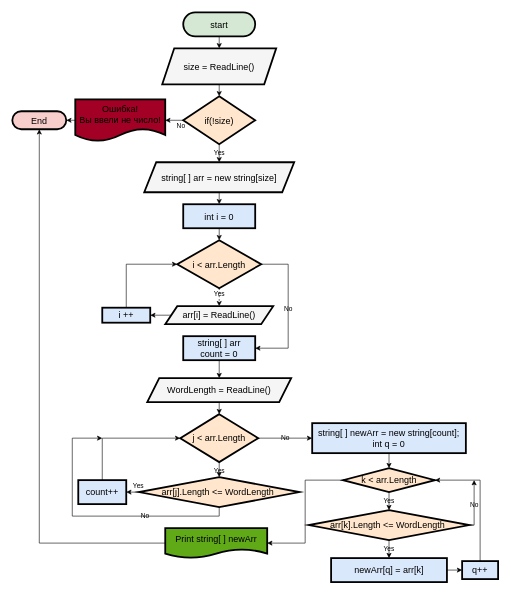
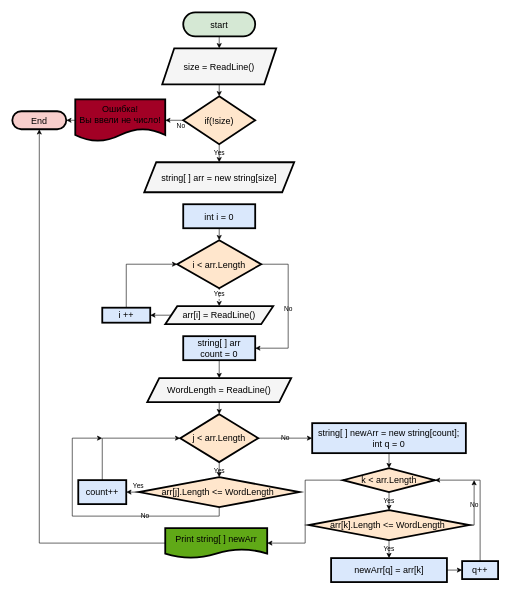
  <mxCell id="0" />
  <mxCell id="1" parent="0" />
  <mxCell id="2" style="edgeStyle=orthogonalEdgeStyle;rounded=0;orthogonalLoop=1;jettySize=auto;html=1;exitX=0.5;exitY=1;exitDx=0;exitDy=0;entryX=0.5;entryY=0;entryDx=0;entryDy=0;fontSize=15;labelBackgroundColor=none;strokeColor=#000000;fontColor=#000000;" parent="1" source="3" target="5" edge="1"><mxGeometry relative="1" as="geometry" /></mxCell>
  <mxCell id="3" value="start" style="rounded=1;whiteSpace=wrap;html=1;arcSize=50;fontSize=15;fillColor=#d5e8d4;strokeColor=#000000;strokeWidth=3;labelBackgroundColor=none;fontColor=#000000;" parent="1" vertex="1"><mxGeometry x="305" y="20" width="120" height="40" as="geometry" /></mxCell>
  <mxCell id="4" style="edgeStyle=orthogonalEdgeStyle;rounded=0;orthogonalLoop=1;jettySize=auto;html=1;exitX=0.5;exitY=1;exitDx=0;exitDy=0;entryX=0.5;entryY=0;entryDx=0;entryDy=0;fontSize=15;labelBackgroundColor=none;strokeColor=#000000;fontColor=#000000;" parent="1" source="5" target="8" edge="1"><mxGeometry relative="1" as="geometry" /></mxCell>
  <mxCell id="5" value="size = ReadLine()" style="shape=parallelogram;perimeter=parallelogramPerimeter;whiteSpace=wrap;html=1;fixedSize=1;fontSize=15;fillColor=#f5f5f5;fontColor=#000000;strokeColor=#000000;strokeWidth=3;labelBackgroundColor=none;" parent="1" vertex="1"><mxGeometry x="270" y="80" width="190" height="60" as="geometry" /></mxCell>
  <mxCell id="6" value="No" style="edgeStyle=orthogonalEdgeStyle;rounded=0;orthogonalLoop=1;jettySize=auto;html=1;exitX=0;exitY=0.5;exitDx=0;exitDy=0;entryX=1;entryY=0.5;entryDx=0;entryDy=0;fontSize=11;labelBackgroundColor=none;strokeColor=#000000;fontColor=#000000;" parent="1" source="8" target="10" edge="1"><mxGeometry x="-0.714" y="10" relative="1" as="geometry"><mxPoint as="offset" /></mxGeometry></mxCell>
  <mxCell id="7" value="Yes" style="edgeStyle=orthogonalEdgeStyle;rounded=0;orthogonalLoop=1;jettySize=auto;html=1;exitX=0.5;exitY=1;exitDx=0;exitDy=0;entryX=0.5;entryY=0;entryDx=0;entryDy=0;fontSize=11;labelBackgroundColor=none;strokeColor=#000000;fontColor=#000000;" parent="1" source="8" target="13" edge="1"><mxGeometry relative="1" as="geometry" /></mxCell>
  <mxCell id="8" value="if(!size)" style="rhombus;whiteSpace=wrap;html=1;fontSize=15;fillColor=#ffe6cc;strokeColor=#000000;strokeWidth=3;labelBackgroundColor=none;fontColor=#000000;" parent="1" vertex="1"><mxGeometry x="305" y="160" width="120" height="80" as="geometry" /></mxCell>
  <mxCell id="9" style="edgeStyle=orthogonalEdgeStyle;rounded=0;orthogonalLoop=1;jettySize=auto;html=1;exitX=0;exitY=0.5;exitDx=0;exitDy=0;entryX=1;entryY=0.5;entryDx=0;entryDy=0;fontSize=15;labelBackgroundColor=none;strokeColor=#000000;fontColor=#000000;" parent="1" source="10" target="11" edge="1"><mxGeometry relative="1" as="geometry" /></mxCell>
  <mxCell id="10" value="Ошибка!&lt;br&gt;Вы ввели не число!" style="shape=document;whiteSpace=wrap;html=1;boundedLbl=1;fontSize=15;fillColor=#a20025;fontColor=#000000;strokeColor=#000000;strokeWidth=3;labelBackgroundColor=none;" parent="1" vertex="1"><mxGeometry x="125" y="165" width="150" height="70" as="geometry" /></mxCell>
  <mxCell id="11" value="End" style="rounded=1;whiteSpace=wrap;html=1;fontSize=15;arcSize=50;fillColor=#f8cecc;strokeColor=#000000;strokeWidth=3;labelBackgroundColor=none;fontColor=#000000;" parent="1" vertex="1"><mxGeometry x="20" y="185" width="90" height="30" as="geometry" /></mxCell>
- <mxCell id="12" style="edgeStyle=orthogonalEdgeStyle;rounded=0;orthogonalLoop=1;jettySize=auto;html=1;exitX=0.5;exitY=1;exitDx=0;exitDy=0;entryX=0.5;entryY=0;entryDx=0;entryDy=0;fontSize=15;labelBackgroundColor=none;strokeColor=#000000;fontColor=#000000;" parent="1" source="13" target="15" edge="1"><mxGeometry relative="1" as="geometry" /></mxCell>
  <mxCell id="13" value="string[ ] arr = new string[size]" style="shape=parallelogram;perimeter=parallelogramPerimeter;whiteSpace=wrap;html=1;fixedSize=1;fontSize=15;fillColor=#f5f5f5;fontColor=#000000;strokeColor=#000000;strokeWidth=3;labelBackgroundColor=none;" parent="1" vertex="1"><mxGeometry x="240" y="270" width="250" height="50" as="geometry" /></mxCell>
  <mxCell id="14" style="edgeStyle=orthogonalEdgeStyle;rounded=0;orthogonalLoop=1;jettySize=auto;html=1;exitX=0.5;exitY=1;exitDx=0;exitDy=0;entryX=0.5;entryY=0;entryDx=0;entryDy=0;fontSize=15;labelBackgroundColor=none;strokeColor=#000000;fontColor=#000000;" parent="1" source="15" target="18" edge="1"><mxGeometry relative="1" as="geometry" /></mxCell>
  <mxCell id="15" value="int i = 0" style="rounded=0;whiteSpace=wrap;html=1;fontSize=15;fillColor=#dae8fc;strokeColor=#000000;strokeWidth=3;labelBackgroundColor=none;fontColor=#000000;" parent="1" vertex="1"><mxGeometry x="305" y="340" width="120" height="40" as="geometry" /></mxCell>
  <mxCell id="16" value="Yes" style="edgeStyle=orthogonalEdgeStyle;rounded=0;orthogonalLoop=1;jettySize=auto;html=1;exitX=0.5;exitY=1;exitDx=0;exitDy=0;entryX=0.5;entryY=0;entryDx=0;entryDy=0;fontSize=11;labelBackgroundColor=none;strokeColor=#000000;fontColor=#000000;dashed=1;" parent="1" source="18" target="48" edge="1"><mxGeometry x="-0.429" relative="1" as="geometry"><mxPoint x="365" y="510" as="targetPoint" /><mxPoint as="offset" /></mxGeometry></mxCell>
  <mxCell id="17" value="No" style="edgeStyle=orthogonalEdgeStyle;rounded=0;orthogonalLoop=1;jettySize=auto;html=1;exitX=1;exitY=0.5;exitDx=0;exitDy=0;entryX=1;entryY=0.5;entryDx=0;entryDy=0;fontSize=11;labelBackgroundColor=none;strokeColor=#000000;fontColor=#000000;" parent="1" source="18" target="23" edge="1"><mxGeometry relative="1" as="geometry"><mxPoint x="520" y="490" as="targetPoint" /><Array as="points"><mxPoint x="480" y="440" /><mxPoint x="480" y="580" /></Array></mxGeometry></mxCell>
  <mxCell id="18" value="i &amp;lt; arr.Length" style="rhombus;whiteSpace=wrap;html=1;fontSize=15;fillColor=#ffe6cc;strokeColor=#000000;strokeWidth=3;labelBackgroundColor=none;fontColor=#000000;" parent="1" vertex="1"><mxGeometry x="295" y="400" width="140" height="80" as="geometry" /></mxCell>
  <mxCell id="19" style="edgeStyle=orthogonalEdgeStyle;rounded=0;orthogonalLoop=1;jettySize=auto;html=1;exitX=0;exitY=0.5;exitDx=0;exitDy=0;entryX=1;entryY=0.5;entryDx=0;entryDy=0;fontSize=15;labelBackgroundColor=none;strokeColor=#000000;fontColor=#000000;" parent="1" source="48" target="21" edge="1"><mxGeometry relative="1" as="geometry"><mxPoint x="285" y="530" as="sourcePoint" /></mxGeometry></mxCell>
  <mxCell id="20" style="edgeStyle=orthogonalEdgeStyle;rounded=0;orthogonalLoop=1;jettySize=auto;html=1;exitX=0.5;exitY=0;exitDx=0;exitDy=0;entryX=0;entryY=0.5;entryDx=0;entryDy=0;fontSize=15;labelBackgroundColor=none;strokeColor=#000000;fontColor=#000000;" parent="1" source="21" target="18" edge="1"><mxGeometry relative="1" as="geometry" /></mxCell>
  <mxCell id="21" value="i ++" style="rounded=0;whiteSpace=wrap;html=1;fontSize=15;fillColor=#dae8fc;strokeColor=#000000;strokeWidth=3;labelBackgroundColor=none;fontColor=#000000;" parent="1" vertex="1"><mxGeometry x="170" y="512.5" width="80" height="25" as="geometry" /></mxCell>
  <mxCell id="22" style="edgeStyle=orthogonalEdgeStyle;rounded=0;orthogonalLoop=1;jettySize=auto;html=1;exitX=0.5;exitY=1;exitDx=0;exitDy=0;entryX=0.5;entryY=0;entryDx=0;entryDy=0;fontSize=15;labelBackgroundColor=none;strokeColor=#000000;fontColor=#000000;" parent="1" source="23" target="31" edge="1"><mxGeometry relative="1" as="geometry" /></mxCell>
  <mxCell id="23" value="string[ ] arr&lt;br&gt;count = 0" style="rounded=0;whiteSpace=wrap;html=1;fontSize=15;fillColor=#dae8fc;strokeColor=#000000;strokeWidth=3;labelBackgroundColor=none;fontColor=#000000;" parent="1" vertex="1"><mxGeometry x="305" y="560" width="120" height="40" as="geometry" /></mxCell>
  <mxCell id="24" value="&lt;font style=&quot;font-size: 11px;&quot;&gt;Yes&lt;/font&gt;" style="edgeStyle=orthogonalEdgeStyle;rounded=0;orthogonalLoop=1;jettySize=auto;html=1;exitX=0.5;exitY=1;exitDx=0;exitDy=0;entryX=0.5;entryY=0;entryDx=0;entryDy=0;fontSize=15;labelBackgroundColor=none;strokeColor=#000000;fontColor=#000000;" parent="1" source="26" target="29" edge="1"><mxGeometry relative="1" as="geometry" /></mxCell>
  <mxCell id="25" value="No" style="edgeStyle=orthogonalEdgeStyle;rounded=0;orthogonalLoop=1;jettySize=auto;html=1;exitX=1;exitY=0.5;exitDx=0;exitDy=0;entryX=0;entryY=0.5;entryDx=0;entryDy=0;fontSize=11;labelBackgroundColor=none;strokeColor=#000000;fontColor=#000000;" parent="1" source="26" target="35" edge="1"><mxGeometry relative="1" as="geometry"><mxPoint x="520" y="820" as="targetPoint" /></mxGeometry></mxCell>
  <mxCell id="26" value="j &amp;lt; arr.Length" style="rhombus;whiteSpace=wrap;html=1;fontSize=15;fillColor=#ffe6cc;strokeColor=#000000;strokeWidth=3;labelBackgroundColor=none;fontColor=#000000;" parent="1" vertex="1"><mxGeometry x="300" y="690" width="130" height="80" as="geometry" /></mxCell>
  <mxCell id="27" value="Yes" style="edgeStyle=orthogonalEdgeStyle;rounded=0;orthogonalLoop=1;jettySize=auto;html=1;exitX=0;exitY=0.5;exitDx=0;exitDy=0;entryX=1;entryY=0.5;entryDx=0;entryDy=0;fontSize=11;labelBackgroundColor=none;strokeColor=#000000;fontColor=#000000;" parent="1" source="29" target="33" edge="1"><mxGeometry x="-0.939" y="-10" relative="1" as="geometry"><mxPoint as="offset" /></mxGeometry></mxCell>
  <mxCell id="28" value="No" style="edgeStyle=orthogonalEdgeStyle;rounded=0;orthogonalLoop=1;jettySize=auto;html=1;exitX=0.5;exitY=1;exitDx=0;exitDy=0;fontSize=11;labelBackgroundColor=none;strokeColor=#000000;fontColor=#000000;" parent="1" source="29" edge="1"><mxGeometry x="-0.37" relative="1" as="geometry"><mxPoint x="170" y="730" as="targetPoint" /><Array as="points"><mxPoint x="365" y="860" /><mxPoint x="120" y="860" /><mxPoint x="120" y="730" /></Array><mxPoint as="offset" /></mxGeometry></mxCell>
  <mxCell id="29" value="arr[j].Length &amp;lt;= WordLength&amp;nbsp;" style="rhombus;whiteSpace=wrap;html=1;fontSize=15;fillColor=#ffe6cc;strokeColor=#000000;strokeWidth=3;labelBackgroundColor=none;fontColor=#000000;" parent="1" vertex="1"><mxGeometry x="231.25" y="795" width="267.5" height="50" as="geometry" /></mxCell>
  <mxCell id="30" style="edgeStyle=orthogonalEdgeStyle;rounded=0;orthogonalLoop=1;jettySize=auto;html=1;exitX=0.5;exitY=1;exitDx=0;exitDy=0;entryX=0.5;entryY=0;entryDx=0;entryDy=0;fontSize=15;labelBackgroundColor=none;strokeColor=#000000;fontColor=#000000;" parent="1" source="31" target="26" edge="1"><mxGeometry relative="1" as="geometry" /></mxCell>
  <mxCell id="31" value="WordLength = ReadLine()" style="shape=parallelogram;perimeter=parallelogramPerimeter;whiteSpace=wrap;html=1;fixedSize=1;fontSize=15;fillColor=#f5f5f5;fontColor=#000000;strokeColor=#000000;strokeWidth=3;labelBackgroundColor=none;" parent="1" vertex="1"><mxGeometry x="245" y="630" width="240" height="40" as="geometry" /></mxCell>
  <mxCell id="32" style="edgeStyle=orthogonalEdgeStyle;rounded=0;orthogonalLoop=1;jettySize=auto;html=1;exitX=0.5;exitY=0;exitDx=0;exitDy=0;entryX=0;entryY=0.5;entryDx=0;entryDy=0;fontSize=15;labelBackgroundColor=none;strokeColor=#000000;fontColor=#000000;" parent="1" source="33" target="26" edge="1"><mxGeometry relative="1" as="geometry" /></mxCell>
  <mxCell id="33" value="count++" style="rounded=0;whiteSpace=wrap;html=1;fontSize=15;fillColor=#dae8fc;strokeColor=#000000;strokeWidth=3;labelBackgroundColor=none;fontColor=#000000;" parent="1" vertex="1"><mxGeometry x="130" y="800" width="80" height="40" as="geometry" /></mxCell>
  <mxCell id="34" style="edgeStyle=orthogonalEdgeStyle;rounded=0;orthogonalLoop=1;jettySize=auto;html=1;exitX=0.5;exitY=1;exitDx=0;exitDy=0;entryX=0.5;entryY=0;entryDx=0;entryDy=0;fontSize=15;labelBackgroundColor=none;strokeColor=#000000;fontColor=#000000;" parent="1" source="35" target="38" edge="1"><mxGeometry relative="1" as="geometry"><mxPoint x="661.87" y="860" as="targetPoint" /></mxGeometry></mxCell>
  <mxCell id="35" value="string[ ] newArr = new string[count];&lt;br&gt;int q = 0" style="rounded=0;whiteSpace=wrap;html=1;fontSize=15;fillColor=#dae8fc;strokeColor=#000000;strokeWidth=3;labelBackgroundColor=none;fontColor=#000000;" parent="1" vertex="1"><mxGeometry x="520" y="705" width="256.25" height="50" as="geometry" /></mxCell>
  <mxCell id="36" value="Yes" style="edgeStyle=orthogonalEdgeStyle;rounded=0;orthogonalLoop=1;jettySize=auto;html=1;exitX=0.5;exitY=1;exitDx=0;exitDy=0;entryX=0.5;entryY=0;entryDx=0;entryDy=0;fontSize=11;labelBackgroundColor=none;strokeColor=#000000;fontColor=#000000;" parent="1" source="38" target="41" edge="1"><mxGeometry relative="1" as="geometry" /></mxCell>
  <mxCell id="37" style="edgeStyle=orthogonalEdgeStyle;rounded=0;orthogonalLoop=1;jettySize=auto;html=1;exitX=0;exitY=0.5;exitDx=0;exitDy=0;entryX=1;entryY=0.5;entryDx=0;entryDy=0;fontSize=15;labelBackgroundColor=none;strokeColor=#000000;fontColor=#000000;" parent="1" source="38" target="47" edge="1"><mxGeometry relative="1" as="geometry" /></mxCell>
  <mxCell id="38" value="k &amp;lt; arr.Length" style="rhombus;whiteSpace=wrap;html=1;fontSize=15;fillColor=#ffe6cc;strokeColor=#000000;strokeWidth=3;labelBackgroundColor=none;fontColor=#000000;" parent="1" vertex="1"><mxGeometry x="571.56" y="780" width="153.12" height="40" as="geometry" /></mxCell>
  <mxCell id="39" value="Yes" style="edgeStyle=orthogonalEdgeStyle;rounded=0;orthogonalLoop=1;jettySize=auto;html=1;exitX=0.5;exitY=1;exitDx=0;exitDy=0;entryX=0.5;entryY=0;entryDx=0;entryDy=0;fontSize=11;labelBackgroundColor=none;strokeColor=#000000;fontColor=#000000;" parent="1" source="41" target="43" edge="1"><mxGeometry relative="1" as="geometry" /></mxCell>
  <mxCell id="40" value="No" style="edgeStyle=orthogonalEdgeStyle;rounded=0;orthogonalLoop=1;jettySize=auto;html=1;exitX=1;exitY=0.5;exitDx=0;exitDy=0;fontSize=11;labelBackgroundColor=none;strokeColor=#000000;fontColor=#000000;" parent="1" source="41" edge="1"><mxGeometry relative="1" as="geometry"><mxPoint x="790" y="800" as="targetPoint" /><Array as="points"><mxPoint x="790" y="875" /><mxPoint x="790" y="800" /></Array></mxGeometry></mxCell>
  <mxCell id="41" value="arr[k].Length &amp;lt;= WordLength&amp;nbsp;" style="rhombus;whiteSpace=wrap;html=1;fontSize=15;fillColor=#ffe6cc;strokeColor=#000000;strokeWidth=3;labelBackgroundColor=none;fontColor=#000000;" parent="1" vertex="1"><mxGeometry x="514.37" y="850" width="267.5" height="50" as="geometry" /></mxCell>
  <mxCell id="42" style="edgeStyle=orthogonalEdgeStyle;rounded=0;orthogonalLoop=1;jettySize=auto;html=1;exitX=1;exitY=0.5;exitDx=0;exitDy=0;entryX=0;entryY=0.5;entryDx=0;entryDy=0;fontSize=11;labelBackgroundColor=none;strokeColor=#000000;fontColor=#000000;" parent="1" source="43" target="45" edge="1"><mxGeometry relative="1" as="geometry" /></mxCell>
  <mxCell id="43" value="newArr[q] = arr[k]" style="rounded=0;whiteSpace=wrap;html=1;fontSize=15;fillColor=#dae8fc;strokeColor=#000000;strokeWidth=3;labelBackgroundColor=none;fontColor=#000000;" parent="1" vertex="1"><mxGeometry x="551.56" y="930" width="193.12" height="40" as="geometry" /></mxCell>
  <mxCell id="44" style="edgeStyle=orthogonalEdgeStyle;rounded=0;orthogonalLoop=1;jettySize=auto;html=1;exitX=0.5;exitY=0;exitDx=0;exitDy=0;entryX=1;entryY=0.5;entryDx=0;entryDy=0;fontSize=11;labelBackgroundColor=none;strokeColor=#000000;fontColor=#000000;" parent="1" source="45" target="38" edge="1"><mxGeometry relative="1" as="geometry" /></mxCell>
  <mxCell id="45" value="q++" style="rounded=0;whiteSpace=wrap;html=1;fontSize=15;fillColor=#dae8fc;strokeColor=#000000;strokeWidth=3;labelBackgroundColor=none;fontColor=#000000;" parent="1" vertex="1"><mxGeometry x="770" y="935" width="60" height="30" as="geometry" /></mxCell>
  <mxCell id="46" style="edgeStyle=orthogonalEdgeStyle;rounded=0;orthogonalLoop=1;jettySize=auto;html=1;exitX=0;exitY=0.5;exitDx=0;exitDy=0;entryX=0.5;entryY=1;entryDx=0;entryDy=0;fontSize=15;labelBackgroundColor=none;strokeColor=#000000;fontColor=#000000;" parent="1" source="47" target="11" edge="1"><mxGeometry relative="1" as="geometry" /></mxCell>
  <mxCell id="47" value="Print string[ ] newArr" style="shape=document;whiteSpace=wrap;html=1;boundedLbl=1;fontSize=15;fillColor=#60a917;fontColor=#000000;strokeColor=#000000;strokeWidth=3;labelBackgroundColor=none;" parent="1" vertex="1"><mxGeometry x="275" y="880" width="170" height="50" as="geometry" /></mxCell>
  <mxCell id="48" value="&lt;span style=&quot;font-family: Helvetica; font-size: 15px; font-style: normal; font-variant-ligatures: normal; font-variant-caps: normal; font-weight: 400; letter-spacing: normal; orphans: 2; text-align: center; text-indent: 0px; text-transform: none; widows: 2; word-spacing: 0px; -webkit-text-stroke-width: 0px; text-decoration-thickness: initial; text-decoration-style: initial; text-decoration-color: initial; float: none; display: inline !important;&quot;&gt;arr[i] = ReadLine()&lt;/span&gt;" style="shape=parallelogram;perimeter=parallelogramPerimeter;whiteSpace=wrap;html=1;fixedSize=1;fontSize=15;fillColor=#f5f5f5;fontColor=#000000;strokeColor=#000000;strokeWidth=3;labelBackgroundColor=none;" parent="1" vertex="1"><mxGeometry x="275" y="510" width="180" height="30" as="geometry" /></mxCell>
